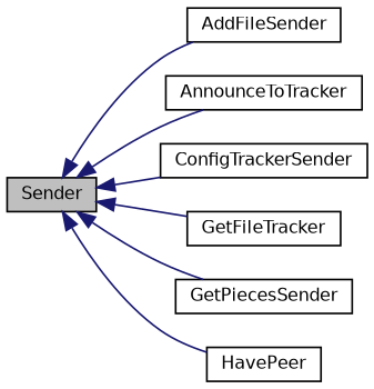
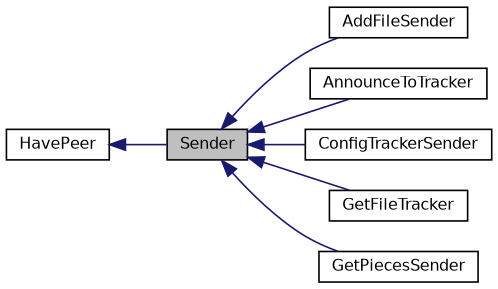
  digraph {
    rankdir=LR
    node [color=black fillcolor=white fontname=Helvetica fontsize=10 shape=record style=filled]
    edge [color=midnightblue dir=back fontname=Helvetica fontsize=10 labelfontname=Helvetica labelfontsize=10 style=solid]
    n1 [fillcolor=grey75 fontcolor=black height=0.2 label=Sender width=0.4]
    n2 [height=0.2 label=AddFileSender width=0.4]
    n3 [height=0.2 label=AnnounceToTracker width=0.4]
    n4 [height=0.2 label=ConfigTrackerSender width=0.4]
    n5 [height=0.2 label=GetFileTracker width=0.4]
    n6 [height=0.2 label=GetPiecesSender width=0.4]
    n7 [height=0.2 label=HavePeer width=0.4]
    n1 -> n2
    n1 -> n3
    n1 -> n4
    n1 -> n5
    n1 -> n6
-   n1 -> n7
+   n7 -> n1
  }
